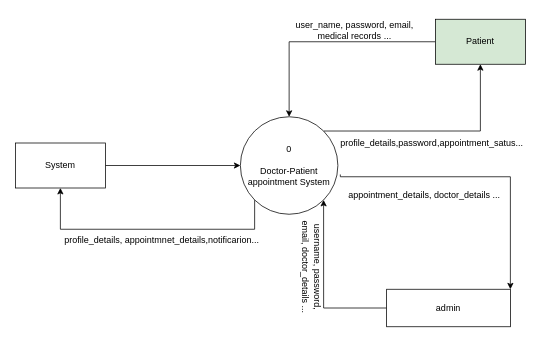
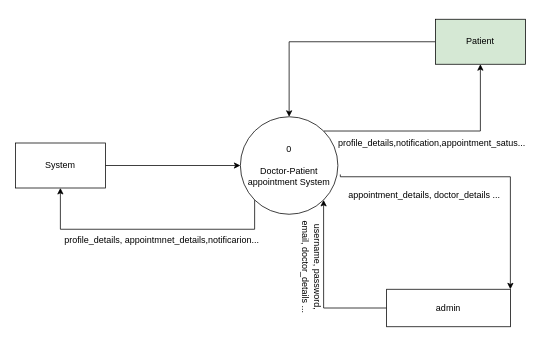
  <mxCell id="0" />
  <mxCell id="1" parent="0" />
  <mxCell id="2" style="edgeStyle=orthogonalEdgeStyle;rounded=0;orthogonalLoop=1;jettySize=auto;html=1;exitX=0;exitY=1;exitDx=0;exitDy=0;entryX=0.5;entryY=1;entryDx=0;entryDy=0;" parent="1" source="4" target="6" edge="1"><mxGeometry relative="1" as="geometry"><Array as="points"><mxPoint x="339" y="305" /><mxPoint x="80" y="305" /></Array></mxGeometry></mxCell>
  <mxCell id="3" style="edgeStyle=orthogonalEdgeStyle;rounded=0;orthogonalLoop=1;jettySize=auto;html=1;exitX=1;exitY=0;exitDx=0;exitDy=0;entryX=0.5;entryY=1;entryDx=0;entryDy=0;" parent="1" source="4" target="9" edge="1"><mxGeometry relative="1" as="geometry" /></mxCell>
  <mxCell id="4" value="0&lt;br&gt;&lt;br&gt;Doctor-Patient appointment System" style="ellipse;whiteSpace=wrap;html=1;aspect=fixed;" parent="1" vertex="1"><mxGeometry x="320" y="155" width="130" height="130" as="geometry" /></mxCell>
  <mxCell id="5" style="edgeStyle=orthogonalEdgeStyle;rounded=0;orthogonalLoop=1;jettySize=auto;html=1;" parent="1" source="6" target="4" edge="1"><mxGeometry relative="1" as="geometry" /></mxCell>
  <mxCell id="6" value="System" style="rounded=0;whiteSpace=wrap;html=1;" parent="1" vertex="1"><mxGeometry x="20" y="190" width="120" height="60" as="geometry" /></mxCell>
  <mxCell id="7" value="profile_details, appointmnet_details,notificarion..." style="text;html=1;align=center;verticalAlign=middle;resizable=0;points=[];autosize=1;strokeColor=none;fillColor=none;" parent="1" vertex="1"><mxGeometry x="75" y="305" width="280" height="30" as="geometry" /></mxCell>
  <mxCell id="8" style="edgeStyle=orthogonalEdgeStyle;rounded=0;orthogonalLoop=1;jettySize=auto;html=1;entryX=0.5;entryY=0;entryDx=0;entryDy=0;" parent="1" source="9" target="4" edge="1"><mxGeometry relative="1" as="geometry" /></mxCell>
  <mxCell id="9" value="Patient" style="rounded=0;whiteSpace=wrap;html=1;fillColor=#d5e8d4;" parent="1" vertex="1"><mxGeometry x="580" y="25" width="120" height="60" as="geometry" /></mxCell>
- <mxCell id="10" value="user_name, password, email,&lt;br&gt;medical records ..." style="text;html=1;align=center;verticalAlign=middle;resizable=0;points=[];autosize=1;strokeColor=none;fillColor=none;" parent="1" vertex="1"><mxGeometry x="382" y="20" width="180" height="40" as="geometry" /></mxCell>
- <mxCell id="11" value="profile_details,password,appointment_satus..." style="text;html=1;align=center;verticalAlign=middle;resizable=0;points=[];autosize=1;strokeColor=none;fillColor=none;" parent="1" vertex="1"><mxGeometry x="440" y="175" width="270" height="30" as="geometry" /></mxCell>
+ <mxCell id="11" value="profile_details,notification,appointment_satus..." style="text;html=1;align=center;verticalAlign=middle;resizable=0;points=[];autosize=1;strokeColor=none;fillColor=none;" parent="1" vertex="1"><mxGeometry x="440" y="175" width="270" height="30" as="geometry" /></mxCell>
  <mxCell id="12" style="edgeStyle=orthogonalEdgeStyle;rounded=0;orthogonalLoop=1;jettySize=auto;html=1;entryX=1;entryY=1;entryDx=0;entryDy=0;" parent="1" source="14" target="4" edge="1"><mxGeometry relative="1" as="geometry" /></mxCell>
  <mxCell id="13" style="edgeStyle=orthogonalEdgeStyle;rounded=0;orthogonalLoop=1;jettySize=auto;html=1;exitX=1.025;exitY=0.592;exitDx=0;exitDy=0;exitPerimeter=0;entryX=1;entryY=0;entryDx=0;entryDy=0;" parent="1" source="4" target="14" edge="1"><mxGeometry relative="1" as="geometry"><mxPoint x="610" y="345" as="targetPoint" /><Array as="points"><mxPoint x="453" y="235" /><mxPoint x="680" y="235" /></Array></mxGeometry></mxCell>
  <mxCell id="14" value="admin" style="rounded=0;whiteSpace=wrap;html=1;" parent="1" vertex="1"><mxGeometry x="515" y="385" width="165" height="50" as="geometry" /></mxCell>
  <mxCell id="15" value="username, password, &lt;br&gt;email, doctor_details ..." style="text;html=1;align=center;verticalAlign=middle;resizable=0;points=[];autosize=1;strokeColor=none;fillColor=none;rotation=90;" parent="1" vertex="1"><mxGeometry x="340" y="335" width="150" height="40" as="geometry" /></mxCell>
  <mxCell id="16" value="appointment_details, doctor_details ..." style="text;html=1;align=center;verticalAlign=middle;resizable=0;points=[];autosize=1;strokeColor=none;fillColor=none;rotation=0;" parent="1" vertex="1"><mxGeometry x="450" y="245" width="230" height="30" as="geometry" /></mxCell>
